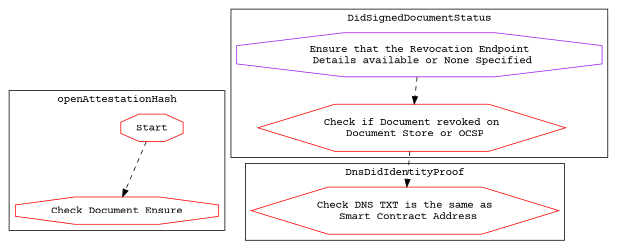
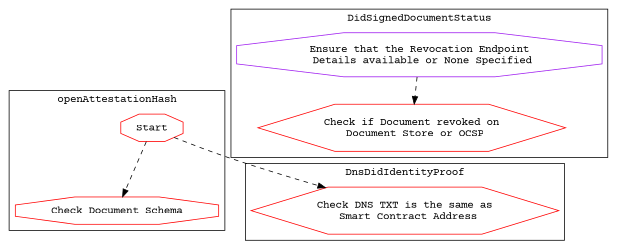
  digraph {
    fontname="Courier Prime"
    node [color=red fontname="Courier Prime" shape=octagon]
    edge [fontname="Courier Prime" style=dashed]
    n1 [label=Start]
-   n2 [label="Check Document Ensure"]
+   n2 [label="Check Document Schema"]
    n3 [color=purple label="Ensure that the Revocation Endpoint\n Details available or None Specified"]
    n4 [label="Check if Document revoked on\n Document Store or OCSP" shape=hexagon]
    n5 [label="Check DNS TXT is the same as\n Smart Contract Address" shape=hexagon]
    subgraph cluster_1 {
      label=openAttestationHash
      n1
      n2
    }
    subgraph cluster_2 {
      label=DidSignedDocumentStatus
      n3
      n4
    }
    subgraph cluster_3 {
      label=DnsDidIdentityProof
      n5
    }
    n1 -> n2
    n3 -> n4
-   n4 -> n5
+   n1 -> n5
  }
